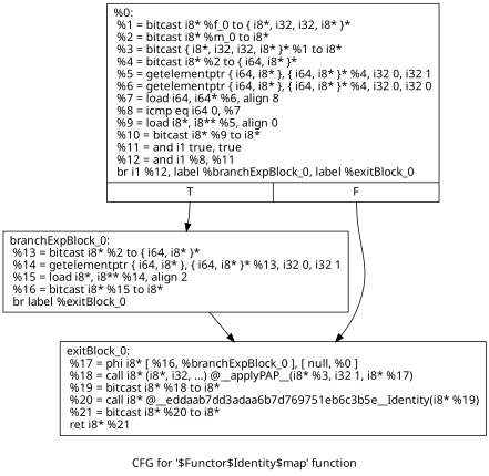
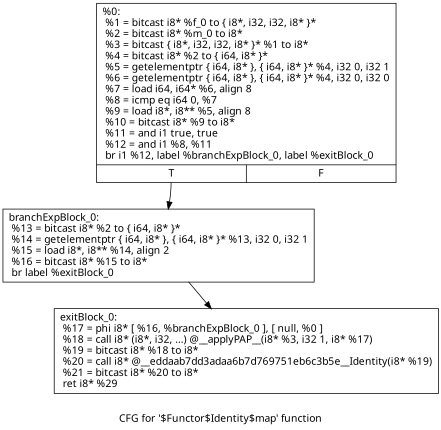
  digraph {
    fontname="Noto Sans"
    label="CFG for '$Functor$Identity$map' function"
    node [fontname="Noto Sans" shape=record]
    edge [fontname="Noto Sans"]
-   n1 [label="{%0:\l  %1 = bitcast i8* %f_0 to \{ i8*, i32, i32, i8* \}*\l  %2 = bitcast i8* %m_0 to i8*\l  %3 = bitcast \{ i8*, i32, i32, i8* \}* %1 to i8*\l  %4 = bitcast i8* %2 to \{ i64, i8* \}*\l  %5 = getelementptr \{ i64, i8* \}, \{ i64, i8* \}* %4, i32 0, i32 1\l  %6 = getelementptr \{ i64, i8* \}, \{ i64, i8* \}* %4, i32 0, i32 0\l  %7 = load i64, i64* %6, align 8\l  %8 = icmp eq i64 0, %7\l  %9 = load i8*, i8** %5, align 0\l  %10 = bitcast i8* %9 to i8*\l  %11 = and i1 true, true\l  %12 = and i1 %8, %11\l  br i1 %12, label %branchExpBlock_0, label %exitBlock_0\l|{<s0>T|<s1>F}}"]
+   n1 [label="{%0:\l  %1 = bitcast i8* %f_0 to \{ i8*, i32, i32, i8* \}*\l  %2 = bitcast i8* %m_0 to i8*\l  %3 = bitcast \{ i8*, i32, i32, i8* \}* %1 to i8*\l  %4 = bitcast i8* %2 to \{ i64, i8* \}*\l  %5 = getelementptr \{ i64, i8* \}, \{ i64, i8* \}* %4, i32 0, i32 1\l  %6 = getelementptr \{ i64, i8* \}, \{ i64, i8* \}* %4, i32 0, i32 0\l  %7 = load i64, i64* %6, align 8\l  %8 = icmp eq i64 0, %7\l  %9 = load i8*, i8** %5, align 8\l  %10 = bitcast i8* %9 to i8*\l  %11 = and i1 true, true\l  %12 = and i1 %8, %11\l  br i1 %12, label %branchExpBlock_0, label %exitBlock_0\l|{<s0>T|<s1>F}}"]
    n2 [label="{branchExpBlock_0:                                 \l  %13 = bitcast i8* %2 to \{ i64, i8* \}*\l  %14 = getelementptr \{ i64, i8* \}, \{ i64, i8* \}* %13, i32 0, i32 1\l  %15 = load i8*, i8** %14, align 2\l  %16 = bitcast i8* %15 to i8*\l  br label %exitBlock_0\l}"]
-   n3 [label="{exitBlock_0:                                      \l  %17 = phi i8* [ %16, %branchExpBlock_0 ], [ null, %0 ]\l  %18 = call i8* (i8*, i32, ...) @__applyPAP__(i8* %3, i32 1, i8* %17)\l  %19 = bitcast i8* %18 to i8*\l  %20 = call i8* @__eddaab7dd3adaa6b7d769751eb6c3b5e__Identity(i8* %19)\l  %21 = bitcast i8* %20 to i8*\l  ret i8* %21\l}"]
+   n3 [label="{exitBlock_0:                                      \l  %17 = phi i8* [ %16, %branchExpBlock_0 ], [ null, %0 ]\l  %18 = call i8* (i8*, i32, ...) @__applyPAP__(i8* %3, i32 1, i8* %17)\l  %19 = bitcast i8* %18 to i8*\l  %20 = call i8* @__eddaab7dd3adaa6b7d769751eb6c3b5e__Identity(i8* %19)\l  %21 = bitcast i8* %20 to i8*\l  ret i8* %29\l}"]
    n1 -> n2 [tailport=s0]
-   n1 -> n3 [tailport=s1]
    n2 -> n3
  }
